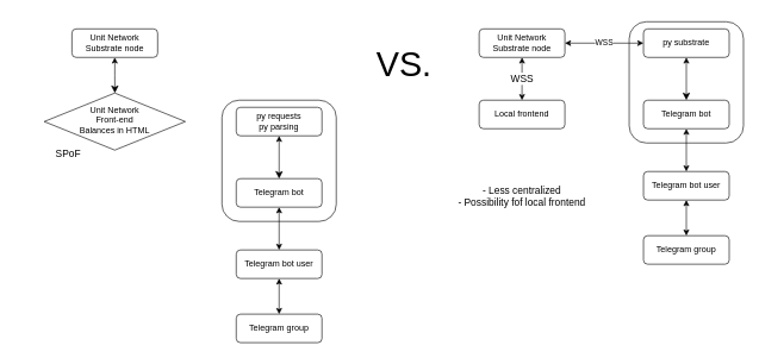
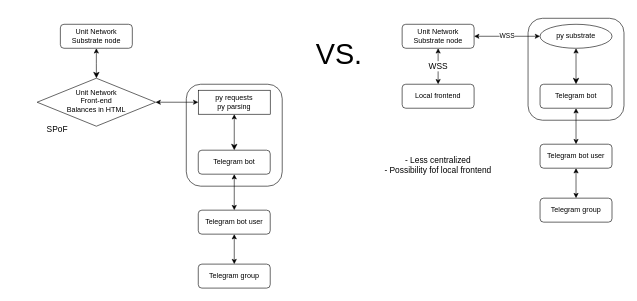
  <mxCell id="0" />
  <mxCell id="1" parent="0" />
  <mxCell id="2" value="" style="rounded=1;whiteSpace=wrap;html=1;" vertex="1" parent="1"><mxGeometry x="310" y="140" width="160" height="170" as="geometry" /></mxCell>
  <mxCell id="3" value="" style="rounded=0;html=1;jettySize=auto;orthogonalLoop=1;fontSize=11;endArrow=classic;endFill=1;endSize=8;strokeWidth=1;shadow=0;labelBackgroundColor=none;edgeStyle=orthogonalEdgeStyle;startArrow=classic;startFill=1;" parent="1" source="4" target="5" edge="1"><mxGeometry relative="1" as="geometry" /></mxCell>
  <mxCell id="4" value="&lt;div&gt;Unit Network&lt;/div&gt;&lt;div&gt;Substrate node&lt;br&gt;&lt;/div&gt;" style="rounded=1;whiteSpace=wrap;html=1;fontSize=12;glass=0;strokeWidth=1;shadow=0;" parent="1" vertex="1"><mxGeometry x="100" y="40" width="120" height="40" as="geometry" /></mxCell>
  <mxCell id="5" value="&lt;div&gt;Unit Network&lt;/div&gt;&lt;div&gt;Front-end&lt;/div&gt;&lt;div&gt;Balances in HTML&lt;br&gt;&lt;/div&gt;" style="rhombus;whiteSpace=wrap;html=1;shadow=0;fontFamily=Helvetica;fontSize=12;align=center;strokeWidth=1;spacing=6;spacingTop=-4;" parent="1" vertex="1"><mxGeometry x="61.25" y="130" width="197.5" height="80" as="geometry" /></mxCell>
- <mxCell id="7" value="py requests&lt;br&gt;py parsing" style="rounded=1;whiteSpace=wrap;html=1;fontSize=12;glass=0;strokeWidth=1;shadow=0;" parent="1" vertex="1"><mxGeometry x="330" y="150" width="120" height="40" as="geometry" /></mxCell>
+ <mxCell id="6" value="" style="edgeStyle=orthogonalEdgeStyle;rounded=0;orthogonalLoop=1;jettySize=auto;html=1;startArrow=classic;startFill=1;" edge="1" parent="1" source="7" target="5"><mxGeometry relative="1" as="geometry" /></mxCell>
+ <mxCell id="7" value="py requests&lt;br&gt;py parsing" style="whiteSpace=wrap;html=1;fontSize=12;glass=0;strokeWidth=1;shadow=0;rounded=0;" parent="1" vertex="1"><mxGeometry x="330" y="150" width="120" height="40" as="geometry" /></mxCell>
  <mxCell id="8" value="" style="edgeStyle=orthogonalEdgeStyle;rounded=0;html=1;jettySize=auto;orthogonalLoop=1;fontSize=11;endArrow=classic;endFill=1;endSize=8;strokeWidth=1;shadow=0;labelBackgroundColor=none;exitX=0.5;exitY=1;exitDx=0;exitDy=0;startArrow=classic;startFill=1;" edge="1" parent="1" target="10" source="7"><mxGeometry y="10" relative="1" as="geometry"><mxPoint as="offset" /><mxPoint x="268.75" y="180" as="sourcePoint" /></mxGeometry></mxCell>
  <mxCell id="9" style="edgeStyle=orthogonalEdgeStyle;rounded=0;orthogonalLoop=1;jettySize=auto;html=1;exitX=0.5;exitY=1;exitDx=0;exitDy=0;startArrow=classic;startFill=1;" edge="1" parent="1" source="10" target="12"><mxGeometry relative="1" as="geometry" /></mxCell>
  <mxCell id="10" value="&lt;div&gt;Telegram bot&lt;/div&gt;" style="rounded=1;whiteSpace=wrap;html=1;fontSize=12;glass=0;strokeWidth=1;shadow=0;" vertex="1" parent="1"><mxGeometry x="330" y="250" width="120" height="40" as="geometry" /></mxCell>
  <mxCell id="11" style="edgeStyle=orthogonalEdgeStyle;rounded=0;orthogonalLoop=1;jettySize=auto;html=1;exitX=0.5;exitY=1;exitDx=0;exitDy=0;startArrow=classic;startFill=1;" edge="1" parent="1" source="12" target="13"><mxGeometry relative="1" as="geometry" /></mxCell>
  <mxCell id="12" value="Telegram bot user" style="rounded=1;whiteSpace=wrap;html=1;fontSize=12;glass=0;strokeWidth=1;shadow=0;" vertex="1" parent="1"><mxGeometry x="330" y="350" width="120" height="40" as="geometry" /></mxCell>
  <mxCell id="13" value="Telegram group" style="rounded=1;whiteSpace=wrap;html=1;fontSize=12;glass=0;strokeWidth=1;shadow=0;" vertex="1" parent="1"><mxGeometry x="330" y="440" width="120" height="40" as="geometry" /></mxCell>
  <mxCell id="14" value="" style="rounded=1;whiteSpace=wrap;html=1;" vertex="1" parent="1"><mxGeometry x="880" y="30" width="160" height="170" as="geometry" /></mxCell>
  <mxCell id="15" value="WSS" style="edgeStyle=orthogonalEdgeStyle;rounded=0;orthogonalLoop=1;jettySize=auto;html=1;entryX=0.5;entryY=0;entryDx=0;entryDy=0;fontSize=14;startArrow=classic;startFill=1;endArrow=classic;endFill=1;" edge="1" parent="1" source="16" target="26"><mxGeometry relative="1" as="geometry" /></mxCell>
  <mxCell id="16" value="&lt;div&gt;Unit Network&lt;/div&gt;&lt;div&gt;Substrate node&lt;br&gt;&lt;/div&gt;" style="rounded=1;whiteSpace=wrap;html=1;fontSize=12;glass=0;strokeWidth=1;shadow=0;" vertex="1" parent="1"><mxGeometry x="670" y="40" width="120" height="40" as="geometry" /></mxCell>
  <mxCell id="17" value="WSS" style="edgeStyle=orthogonalEdgeStyle;rounded=0;orthogonalLoop=1;jettySize=auto;html=1;startArrow=classic;startFill=1;entryX=1;entryY=0.5;entryDx=0;entryDy=0;" edge="1" parent="1" source="18" target="16"><mxGeometry relative="1" as="geometry"><mxPoint x="828.75" y="60" as="targetPoint" /></mxGeometry></mxCell>
- <mxCell id="18" value="py substrate" style="rounded=1;whiteSpace=wrap;html=1;fontSize=12;glass=0;strokeWidth=1;shadow=0;" vertex="1" parent="1"><mxGeometry x="900" y="40" width="120" height="40" as="geometry" /></mxCell>
+ <mxCell id="18" value="py substrate" style="ellipse;whiteSpace=wrap;html=1;fontSize=12;glass=0;strokeWidth=1;shadow=0;" vertex="1" parent="1"><mxGeometry x="900" y="40" width="120" height="40" as="geometry" /></mxCell>
  <mxCell id="19" value="" style="edgeStyle=orthogonalEdgeStyle;rounded=0;html=1;jettySize=auto;orthogonalLoop=1;fontSize=11;endArrow=classic;endFill=1;endSize=8;strokeWidth=1;shadow=0;labelBackgroundColor=none;exitX=0.5;exitY=1;exitDx=0;exitDy=0;startArrow=classic;startFill=1;" edge="1" parent="1" source="18" target="21"><mxGeometry y="10" relative="1" as="geometry"><mxPoint as="offset" /><mxPoint x="838.75" y="70" as="sourcePoint" /></mxGeometry></mxCell>
  <mxCell id="20" style="edgeStyle=orthogonalEdgeStyle;rounded=0;orthogonalLoop=1;jettySize=auto;html=1;exitX=0.5;exitY=1;exitDx=0;exitDy=0;startArrow=classic;startFill=1;" edge="1" parent="1" source="21" target="23"><mxGeometry relative="1" as="geometry" /></mxCell>
  <mxCell id="21" value="&lt;div&gt;Telegram bot&lt;/div&gt;" style="rounded=1;whiteSpace=wrap;html=1;fontSize=12;glass=0;strokeWidth=1;shadow=0;" vertex="1" parent="1"><mxGeometry x="900" y="140" width="120" height="40" as="geometry" /></mxCell>
  <mxCell id="22" style="edgeStyle=orthogonalEdgeStyle;rounded=0;orthogonalLoop=1;jettySize=auto;html=1;exitX=0.5;exitY=1;exitDx=0;exitDy=0;startArrow=classic;startFill=1;" edge="1" parent="1" source="23" target="24"><mxGeometry relative="1" as="geometry" /></mxCell>
  <mxCell id="23" value="Telegram bot user" style="rounded=1;whiteSpace=wrap;html=1;fontSize=12;glass=0;strokeWidth=1;shadow=0;" vertex="1" parent="1"><mxGeometry x="900" y="240" width="120" height="40" as="geometry" /></mxCell>
  <mxCell id="24" value="Telegram group" style="rounded=1;whiteSpace=wrap;html=1;fontSize=12;glass=0;strokeWidth=1;shadow=0;" vertex="1" parent="1"><mxGeometry x="900" y="330" width="120" height="40" as="geometry" /></mxCell>
  <mxCell id="25" value="VS." style="text;html=1;strokeColor=none;fillColor=none;align=center;verticalAlign=middle;whiteSpace=wrap;rounded=0;fontSize=48;" vertex="1" parent="1"><mxGeometry x="450" y="20" width="230" height="140" as="geometry" /></mxCell>
  <mxCell id="26" value="Local frontend" style="rounded=1;whiteSpace=wrap;html=1;fontSize=12;glass=0;strokeWidth=1;shadow=0;" vertex="1" parent="1"><mxGeometry x="670" y="140" width="120" height="40" as="geometry" /></mxCell>
  <mxCell id="27" value="&lt;div&gt;&lt;font style=&quot;font-size: 14px;&quot;&gt;- Less centralized&lt;br&gt;&lt;/font&gt;&lt;/div&gt;&lt;div&gt;&lt;font style=&quot;font-size: 14px;&quot;&gt;- Possibility fof local frontend&lt;br&gt;&lt;/font&gt;&lt;/div&gt;" style="text;html=1;strokeColor=none;fillColor=none;align=center;verticalAlign=middle;whiteSpace=wrap;rounded=0;fontSize=14;" vertex="1" parent="1"><mxGeometry x="620" y="240" width="220" height="70" as="geometry" /></mxCell>
  <mxCell id="28" value="SPoF" style="text;html=1;strokeColor=none;fillColor=none;align=center;verticalAlign=middle;whiteSpace=wrap;rounded=0;fontSize=14;" vertex="1" parent="1"><mxGeometry x="20" y="190" width="150" height="50" as="geometry" /></mxCell>
